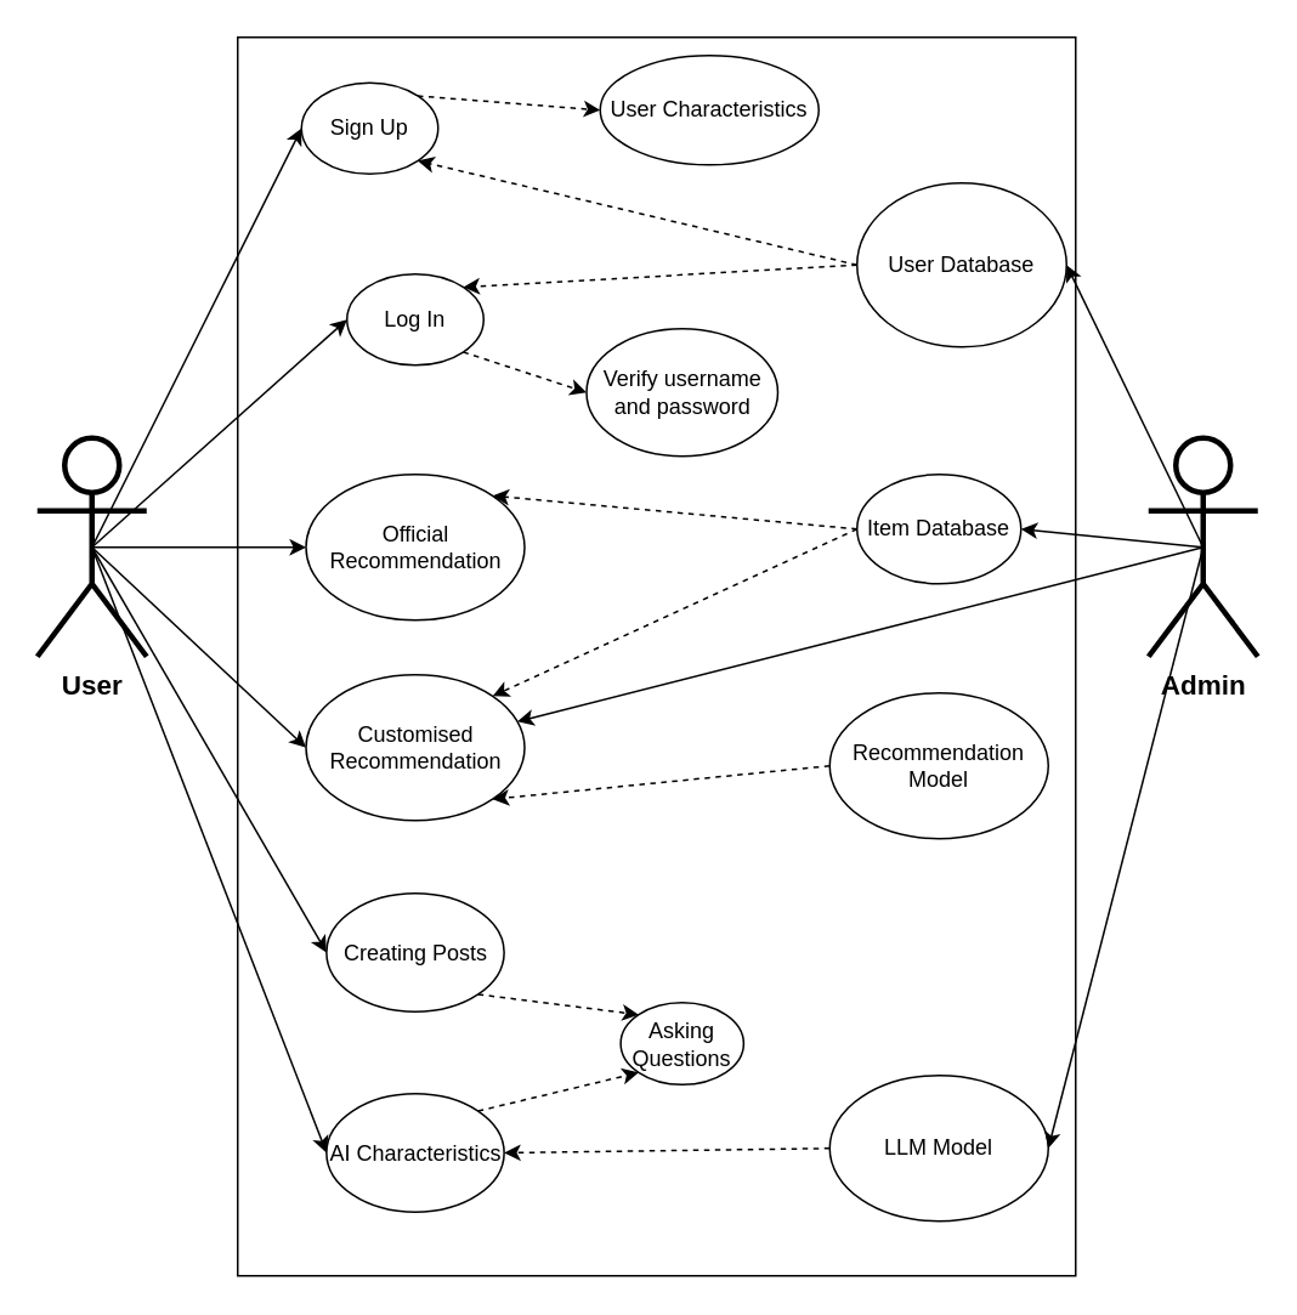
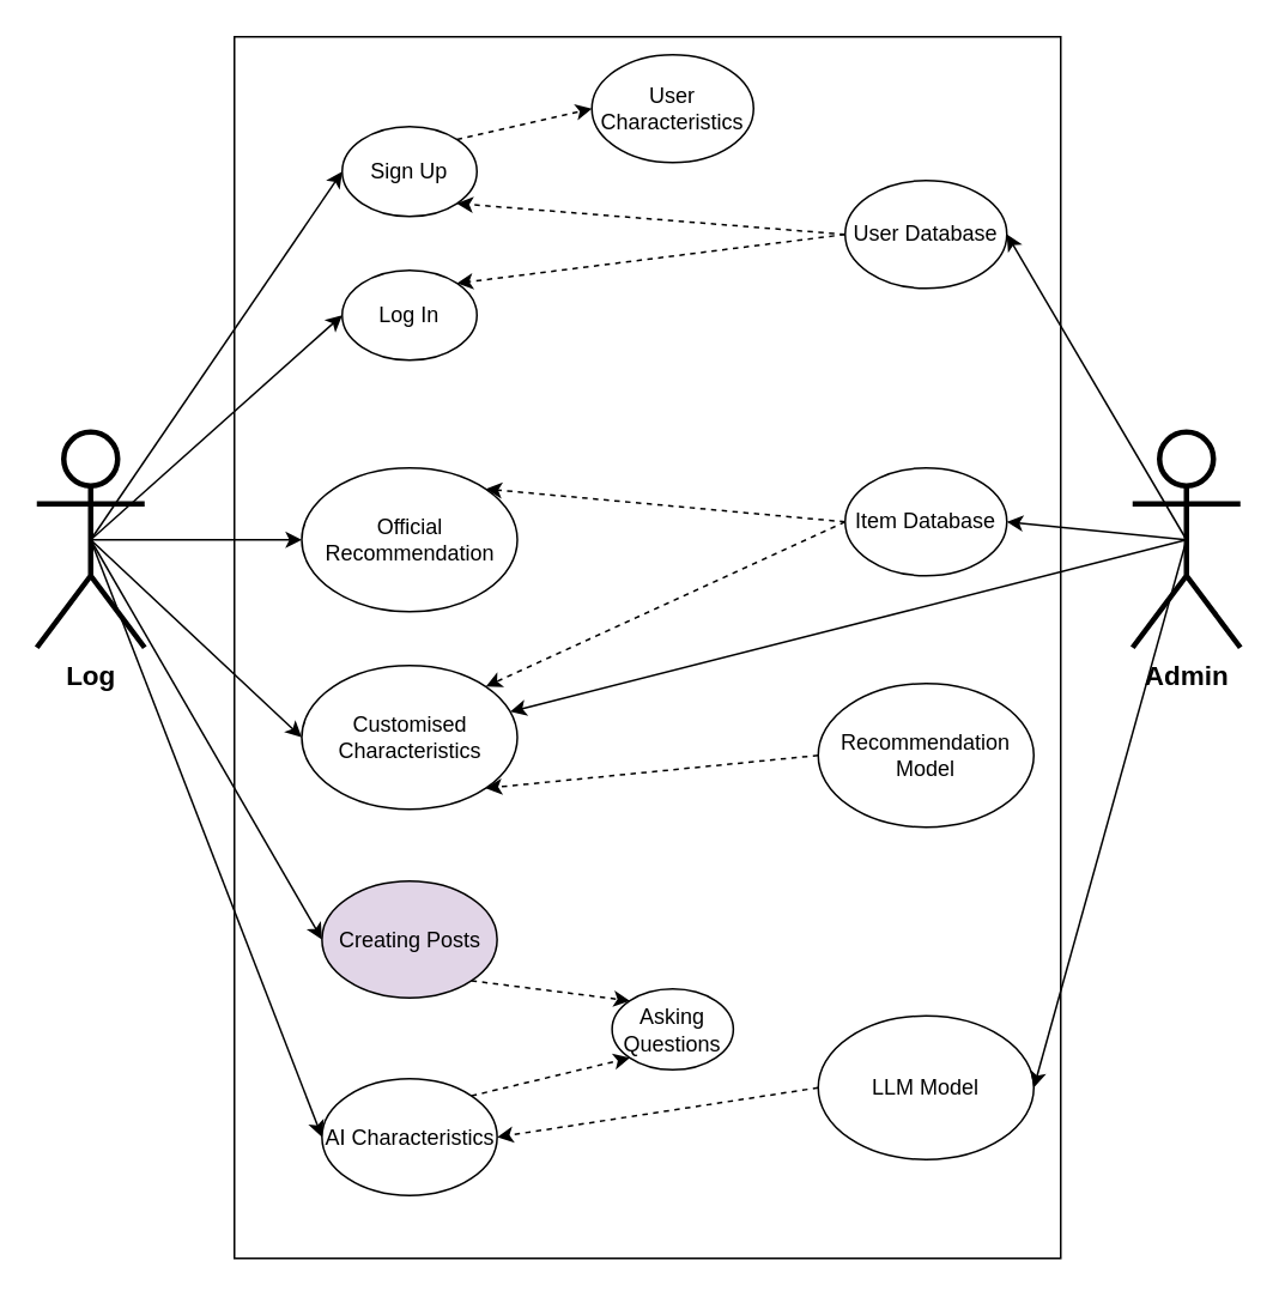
  <mxCell id="0" />
  <mxCell id="1" parent="0" />
  <mxCell id="2" value="" style="whiteSpace=wrap;html=1;fillColor=none;" vertex="1" parent="1"><mxGeometry x="130" y="20" width="460" height="680" as="geometry" /></mxCell>
  <mxCell id="3" style="rounded=0;orthogonalLoop=1;jettySize=auto;html=1;exitX=1;exitY=0;exitDx=0;exitDy=0;entryX=0;entryY=0.5;entryDx=0;entryDy=0;dashed=1;" edge="1" parent="1" source="4" target="11"><mxGeometry relative="1" as="geometry" /></mxCell>
- <mxCell id="4" value="Sign Up" style="ellipse;whiteSpace=wrap;html=1;" vertex="1" parent="1"><mxGeometry x="165" y="45" width="75" height="50" as="geometry" /></mxCell>
- <mxCell id="5" style="rounded=0;orthogonalLoop=1;jettySize=auto;html=1;exitX=1;exitY=1;exitDx=0;exitDy=0;entryX=0;entryY=0.5;entryDx=0;entryDy=0;dashed=1;" edge="1" parent="1" source="6" target="12"><mxGeometry relative="1" as="geometry" /></mxCell>
+ <mxCell id="4" value="Sign Up" style="ellipse;whiteSpace=wrap;html=1;" vertex="1" parent="1"><mxGeometry x="190" y="70" width="75" height="50" as="geometry" /></mxCell>
  <mxCell id="6" value="Log In" style="ellipse;whiteSpace=wrap;html=1;" vertex="1" parent="1"><mxGeometry x="190" y="150" width="75" height="50" as="geometry" /></mxCell>
  <mxCell id="7" value="Official Recommendation" style="ellipse;whiteSpace=wrap;html=1;" vertex="1" parent="1"><mxGeometry x="167.5" y="260" width="120" height="80" as="geometry" /></mxCell>
- <mxCell id="8" value="Customised Recommendation" style="ellipse;whiteSpace=wrap;html=1;" vertex="1" parent="1"><mxGeometry x="167.5" y="370" width="120" height="80" as="geometry" /></mxCell>
+ <mxCell id="8" value="Customised Characteristics" style="ellipse;whiteSpace=wrap;html=1;" vertex="1" parent="1"><mxGeometry x="167.5" y="370" width="120" height="80" as="geometry" /></mxCell>
  <mxCell id="9" style="rounded=0;orthogonalLoop=1;jettySize=auto;html=1;exitX=1;exitY=1;exitDx=0;exitDy=0;entryX=0;entryY=0;entryDx=0;entryDy=0;dashed=1;" edge="1" parent="1" source="10" target="23"><mxGeometry relative="1" as="geometry" /></mxCell>
- <mxCell id="10" value="Creating Posts" style="ellipse;whiteSpace=wrap;html=1;" vertex="1" parent="1"><mxGeometry x="178.75" y="490" width="97.5" height="65" as="geometry" /></mxCell>
- <mxCell id="11" value="User Characteristics" style="ellipse;whiteSpace=wrap;html=1;" vertex="1" parent="1"><mxGeometry x="329" y="30" width="120" height="60" as="geometry" /></mxCell>
- <mxCell id="12" value="Verify username and password" style="ellipse;whiteSpace=wrap;html=1;" vertex="1" parent="1"><mxGeometry x="321.5" y="180" width="105" height="70" as="geometry" /></mxCell>
+ <mxCell id="10" value="Creating Posts" style="ellipse;whiteSpace=wrap;html=1;fillColor=#e1d5e7;" vertex="1" parent="1"><mxGeometry x="178.75" y="490" width="97.5" height="65" as="geometry" /></mxCell>
+ <mxCell id="11" value="User Characteristics" style="ellipse;whiteSpace=wrap;html=1;" vertex="1" parent="1"><mxGeometry x="329" y="30" width="90" height="60" as="geometry" /></mxCell>
  <mxCell id="13" style="rounded=0;orthogonalLoop=1;jettySize=auto;html=1;exitX=1;exitY=0;exitDx=0;exitDy=0;entryX=0;entryY=1;entryDx=0;entryDy=0;dashed=1;" edge="1" parent="1" source="14" target="23"><mxGeometry relative="1" as="geometry" /></mxCell>
  <mxCell id="14" value="AI Characteristics" style="ellipse;whiteSpace=wrap;html=1;" vertex="1" parent="1"><mxGeometry x="178.75" y="600" width="97.5" height="65" as="geometry" /></mxCell>
  <mxCell id="15" style="rounded=0;orthogonalLoop=1;jettySize=auto;html=1;exitX=0;exitY=0.5;exitDx=0;exitDy=0;entryX=1;entryY=1;entryDx=0;entryDy=0;dashed=1;" edge="1" parent="1" source="17" target="4"><mxGeometry relative="1" as="geometry" /></mxCell>
  <mxCell id="16" style="rounded=0;orthogonalLoop=1;jettySize=auto;html=1;exitX=0;exitY=0.5;exitDx=0;exitDy=0;entryX=1;entryY=0;entryDx=0;entryDy=0;dashed=1;" edge="1" parent="1" source="17" target="6"><mxGeometry relative="1" as="geometry" /></mxCell>
- <mxCell id="17" value="User Database" style="ellipse;whiteSpace=wrap;html=1;" vertex="1" parent="1"><mxGeometry x="470" y="100" width="115" height="90" as="geometry" /></mxCell>
+ <mxCell id="17" value="User Database" style="ellipse;whiteSpace=wrap;html=1;" vertex="1" parent="1"><mxGeometry x="470" y="100" width="90" height="60" as="geometry" /></mxCell>
  <mxCell id="18" style="rounded=0;orthogonalLoop=1;jettySize=auto;html=1;exitX=0;exitY=0.5;exitDx=0;exitDy=0;entryX=1;entryY=0;entryDx=0;entryDy=0;dashed=1;" edge="1" parent="1" source="20" target="7"><mxGeometry relative="1" as="geometry" /></mxCell>
  <mxCell id="19" style="rounded=0;orthogonalLoop=1;jettySize=auto;html=1;exitX=0;exitY=0.5;exitDx=0;exitDy=0;entryX=1;entryY=0;entryDx=0;entryDy=0;dashed=1;" edge="1" parent="1" source="20" target="8"><mxGeometry relative="1" as="geometry" /></mxCell>
  <mxCell id="20" value="Item Database" style="ellipse;whiteSpace=wrap;html=1;" vertex="1" parent="1"><mxGeometry x="470" y="260" width="90" height="60" as="geometry" /></mxCell>
  <mxCell id="21" style="rounded=0;orthogonalLoop=1;jettySize=auto;html=1;exitX=0;exitY=0.5;exitDx=0;exitDy=0;entryX=1;entryY=1;entryDx=0;entryDy=0;dashed=1;" edge="1" parent="1" source="22" target="8"><mxGeometry relative="1" as="geometry" /></mxCell>
  <mxCell id="22" value="Recommendation Model" style="ellipse;whiteSpace=wrap;html=1;" vertex="1" parent="1"><mxGeometry x="455" y="380" width="120" height="80" as="geometry" /></mxCell>
  <mxCell id="23" value="Asking Questions" style="ellipse;whiteSpace=wrap;html=1;" vertex="1" parent="1"><mxGeometry x="340.25" y="550" width="67.5" height="45" as="geometry" /></mxCell>
  <mxCell id="24" style="rounded=0;orthogonalLoop=1;jettySize=auto;html=1;exitX=0;exitY=0.5;exitDx=0;exitDy=0;entryX=1;entryY=0.5;entryDx=0;entryDy=0;dashed=1;" edge="1" parent="1" source="25" target="14"><mxGeometry relative="1" as="geometry" /></mxCell>
- <mxCell id="25" value="LLM Model" style="ellipse;whiteSpace=wrap;html=1;" vertex="1" parent="1"><mxGeometry x="455" y="590" width="120" height="80" as="geometry" /></mxCell>
+ <mxCell id="25" value="LLM Model" style="ellipse;whiteSpace=wrap;html=1;" vertex="1" parent="1"><mxGeometry x="455" y="565" width="120" height="80" as="geometry" /></mxCell>
  <mxCell id="26" style="rounded=0;orthogonalLoop=1;jettySize=auto;html=1;exitX=0.5;exitY=0.5;exitDx=0;exitDy=0;exitPerimeter=0;entryX=0;entryY=0.5;entryDx=0;entryDy=0;" edge="1" parent="1" source="32" target="4"><mxGeometry relative="1" as="geometry" /></mxCell>
  <mxCell id="27" style="rounded=0;orthogonalLoop=1;jettySize=auto;html=1;exitX=0.5;exitY=0.5;exitDx=0;exitDy=0;exitPerimeter=0;entryX=0;entryY=0.5;entryDx=0;entryDy=0;" edge="1" parent="1" source="32" target="6"><mxGeometry relative="1" as="geometry" /></mxCell>
  <mxCell id="28" style="rounded=0;orthogonalLoop=1;jettySize=auto;html=1;exitX=0.5;exitY=0.5;exitDx=0;exitDy=0;exitPerimeter=0;entryX=0;entryY=0.5;entryDx=0;entryDy=0;" edge="1" parent="1" source="32" target="7"><mxGeometry relative="1" as="geometry" /></mxCell>
  <mxCell id="29" style="rounded=0;orthogonalLoop=1;jettySize=auto;html=1;exitX=0.5;exitY=0.5;exitDx=0;exitDy=0;exitPerimeter=0;entryX=0;entryY=0.5;entryDx=0;entryDy=0;" edge="1" parent="1" source="32" target="8"><mxGeometry relative="1" as="geometry" /></mxCell>
  <mxCell id="30" style="rounded=0;orthogonalLoop=1;jettySize=auto;html=1;exitX=0.5;exitY=0.5;exitDx=0;exitDy=0;exitPerimeter=0;entryX=0;entryY=0.5;entryDx=0;entryDy=0;" edge="1" parent="1" source="32" target="10"><mxGeometry relative="1" as="geometry" /></mxCell>
  <mxCell id="31" style="rounded=0;orthogonalLoop=1;jettySize=auto;html=1;exitX=0.5;exitY=0.5;exitDx=0;exitDy=0;exitPerimeter=0;entryX=0;entryY=0.5;entryDx=0;entryDy=0;" edge="1" parent="1" source="32" target="14"><mxGeometry relative="1" as="geometry" /></mxCell>
- <mxCell id="32" value="&lt;b&gt;&lt;font style=&quot;font-size: 15px;&quot;&gt;User&lt;/font&gt;&lt;/b&gt;" style="shape=umlActor;verticalLabelPosition=bottom;verticalAlign=top;html=1;outlineConnect=0;strokeWidth=3;" vertex="1" parent="1"><mxGeometry x="20" y="240" width="60" height="120" as="geometry" /></mxCell>
+ <mxCell id="32" value="&lt;b&gt;&lt;font style=&quot;font-size: 15px;&quot;&gt;Log&lt;/font&gt;&lt;/b&gt;" style="shape=umlActor;verticalLabelPosition=bottom;verticalAlign=top;html=1;outlineConnect=0;strokeWidth=3;" vertex="1" parent="1"><mxGeometry x="20" y="240" width="60" height="120" as="geometry" /></mxCell>
  <mxCell id="33" style="rounded=0;orthogonalLoop=1;jettySize=auto;html=1;exitX=0.5;exitY=0.5;exitDx=0;exitDy=0;exitPerimeter=0;entryX=1;entryY=0.5;entryDx=0;entryDy=0;" edge="1" parent="1" source="37" target="17"><mxGeometry relative="1" as="geometry" /></mxCell>
  <mxCell id="34" style="rounded=0;orthogonalLoop=1;jettySize=auto;html=1;exitX=0.5;exitY=0.5;exitDx=0;exitDy=0;exitPerimeter=0;entryX=1;entryY=0.5;entryDx=0;entryDy=0;" edge="1" parent="1" source="37" target="20"><mxGeometry relative="1" as="geometry" /></mxCell>
  <mxCell id="35" style="rounded=0;orthogonalLoop=1;jettySize=auto;html=1;exitX=0.5;exitY=0.5;exitDx=0;exitDy=0;exitPerimeter=0;" edge="1" parent="1" source="37" target="8"><mxGeometry relative="1" as="geometry" /></mxCell>
  <mxCell id="36" style="rounded=0;orthogonalLoop=1;jettySize=auto;html=1;exitX=0.5;exitY=0.5;exitDx=0;exitDy=0;exitPerimeter=0;entryX=1;entryY=0.5;entryDx=0;entryDy=0;" edge="1" parent="1" source="37" target="25"><mxGeometry relative="1" as="geometry" /></mxCell>
  <mxCell id="37" value="&lt;font style=&quot;font-size: 15px;&quot;&gt;&lt;b&gt;Admin&lt;/b&gt;&lt;/font&gt;" style="shape=umlActor;verticalLabelPosition=bottom;verticalAlign=top;html=1;outlineConnect=0;strokeWidth=3;" vertex="1" parent="1"><mxGeometry x="630" y="240" width="60" height="120" as="geometry" /></mxCell>
